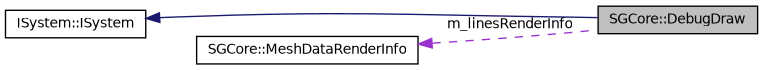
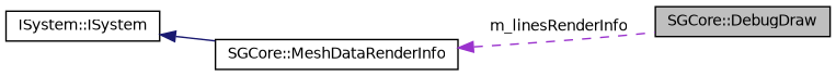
  digraph {
    rankdir=LR
    node [color=black fillcolor=white fontname=Helvetica fontsize=10 shape=record style=filled]
    edge [dir=back fontname=Helvetica fontsize=10 labelfontname=Helvetica labelfontsize=10]
    n1 [fillcolor=grey75 fontcolor=black height=0.2 label="SGCore::DebugDraw" width=0.4]
    n2 [height=0.2 label="ISystem::ISystem" width=0.4]
    n3 [height=0.2 label="SGCore::MeshDataRenderInfo" width=0.4]
-   n2 -> n1 [color=midnightblue style=solid]
+   n2 -> n3 [color=midnightblue style=solid]
    n3 -> n1 [color=darkorchid3 label=" m_linesRenderInfo" style=dashed]
  }
